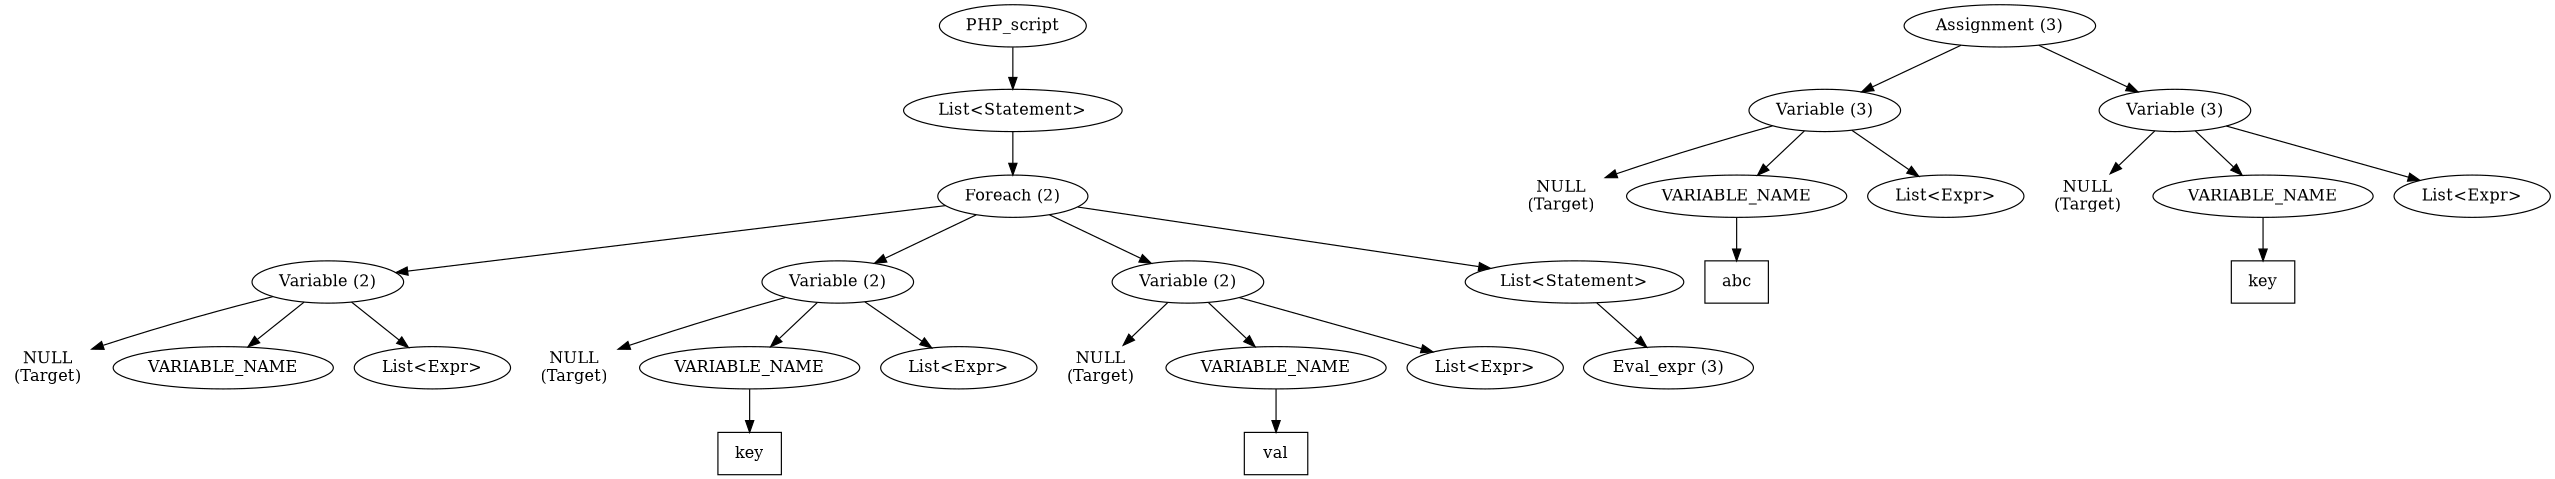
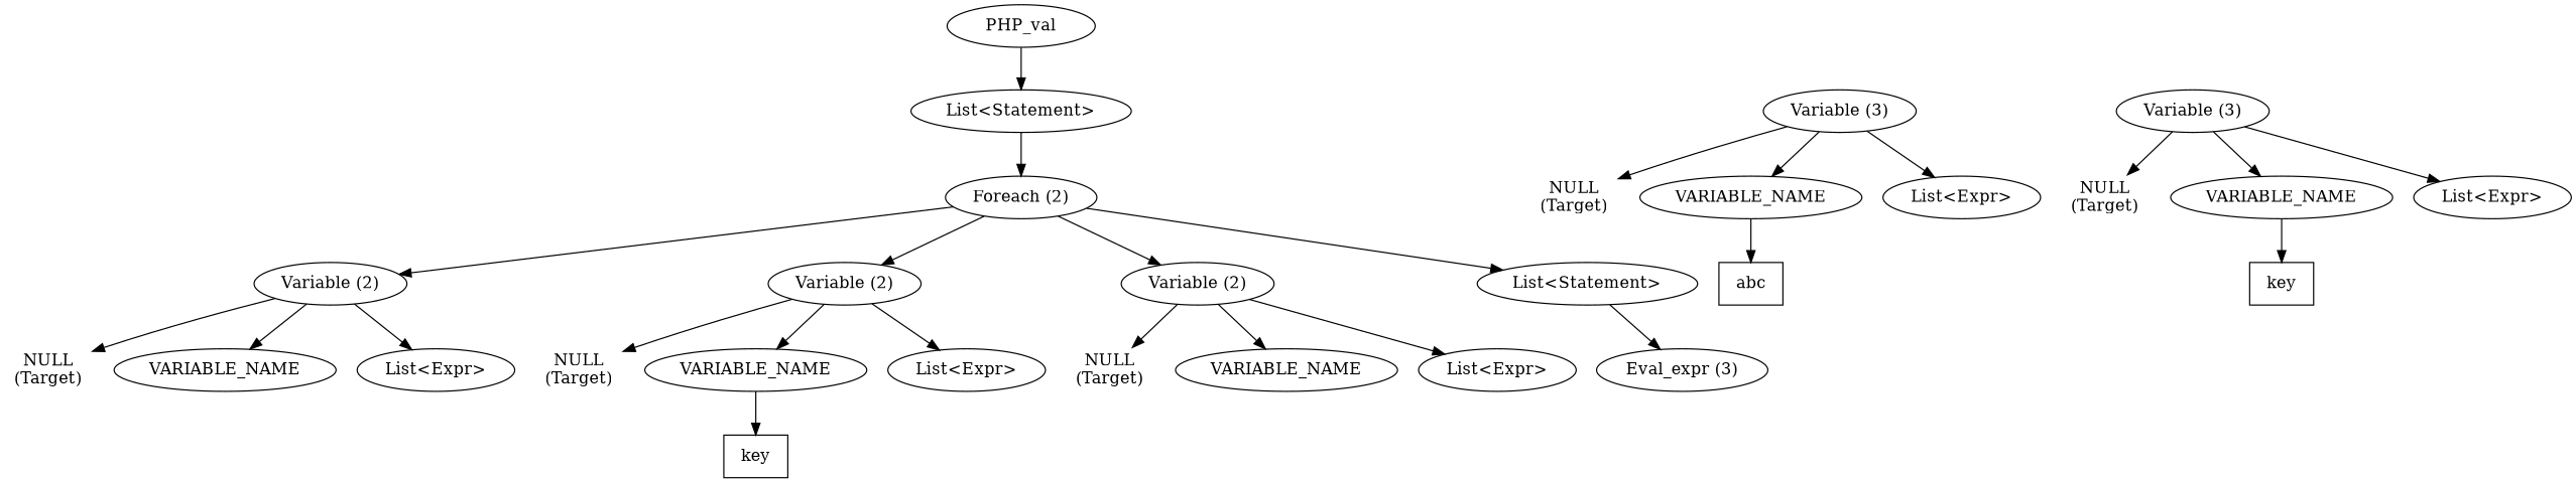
  digraph {
    ordering=out
-   n1 [label=PHP_script]
+   n1 [label=PHP_val]
    n2 [label="List<Statement>"]
    n3 [label="Foreach (2)"]
    n4 [label="Variable (2)"]
    n5 [label="Variable (2)"]
    n6 [label="Variable (2)"]
    n7 [label="List<Statement>"]
    n8 [label="NULL\n(Target)" shape=plaintext]
    n9 [label=VARIABLE_NAME]
    n10 [label="List<Expr>"]
    n11 [label="NULL\n(Target)" shape=plaintext]
    n12 [label=VARIABLE_NAME]
    n13 [label="List<Expr>"]
    n14 [label="NULL\n(Target)" shape=plaintext]
    n15 [label=VARIABLE_NAME]
    n16 [label="List<Expr>"]
    n17 [label="Eval_expr (3)"]
    n18 [label=key shape=box]
-   n19 [label=val shape=box]
-   n20 [label="Assignment (3)"]
    n21 [label="Variable (3)"]
    n22 [label="Variable (3)"]
    n23 [label="NULL\n(Target)" shape=plaintext]
    n24 [label=VARIABLE_NAME]
    n25 [label="List<Expr>"]
    n26 [label="NULL\n(Target)" shape=plaintext]
    n27 [label=VARIABLE_NAME]
    n28 [label="List<Expr>"]
    n29 [label=abc shape=box]
    n30 [label=key shape=box]
    n1 -> n2
    n2 -> n3
    n3 -> n4
    n3 -> n5
    n3 -> n6
    n3 -> n7
    n4 -> n8
    n4 -> n9
    n4 -> n10
    n5 -> n11
    n5 -> n12
    n5 -> n13
    n6 -> n14
    n6 -> n15
    n6 -> n16
    n7 -> n17
    n12 -> n18
-   n15 -> n19
-   n20 -> n21
-   n20 -> n22
    n21 -> n23
    n21 -> n24
    n21 -> n25
    n22 -> n26
    n22 -> n27
    n22 -> n28
    n24 -> n29
    n27 -> n30
  }
